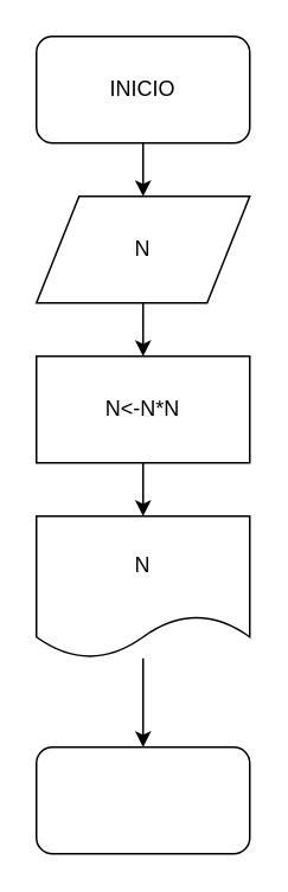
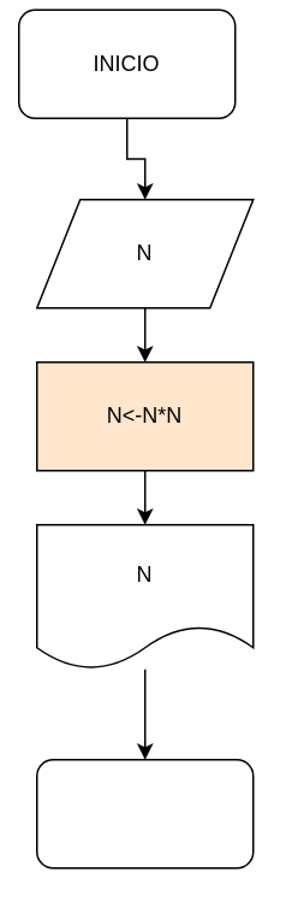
  <mxCell id="0" />
  <mxCell id="1" parent="0" />
  <mxCell id="2" value="" style="edgeStyle=orthogonalEdgeStyle;rounded=0;orthogonalLoop=1;jettySize=auto;html=1;" edge="1" parent="1" source="3" target="5"><mxGeometry relative="1" as="geometry" /></mxCell>
- <mxCell id="3" value="INICIO" style="rounded=1;whiteSpace=wrap;html=1;" vertex="1" parent="1"><mxGeometry x="20" y="20" width="120" height="60" as="geometry" /></mxCell>
+ <mxCell id="3" value="INICIO" style="rounded=1;whiteSpace=wrap;html=1;" vertex="1" parent="1"><mxGeometry x="10" y="5" width="120" height="60" as="geometry" /></mxCell>
  <mxCell id="4" value="" style="edgeStyle=orthogonalEdgeStyle;rounded=0;orthogonalLoop=1;jettySize=auto;html=1;" edge="1" parent="1" source="5" target="7"><mxGeometry relative="1" as="geometry" /></mxCell>
  <mxCell id="5" value="N" style="shape=parallelogram;perimeter=parallelogramPerimeter;whiteSpace=wrap;html=1;" vertex="1" parent="1"><mxGeometry x="20" y="110" width="120" height="60" as="geometry" /></mxCell>
  <mxCell id="6" value="" style="edgeStyle=orthogonalEdgeStyle;rounded=0;orthogonalLoop=1;jettySize=auto;html=1;" edge="1" parent="1" source="7" target="9"><mxGeometry relative="1" as="geometry" /></mxCell>
- <mxCell id="7" value="N&amp;lt;-N*N" style="rounded=0;whiteSpace=wrap;html=1;" vertex="1" parent="1"><mxGeometry x="20" y="200" width="120" height="60" as="geometry" /></mxCell>
+ <mxCell id="7" value="N&amp;lt;-N*N" style="rounded=0;whiteSpace=wrap;html=1;fillColor=#ffe6cc;" vertex="1" parent="1"><mxGeometry x="20" y="200" width="120" height="60" as="geometry" /></mxCell>
  <mxCell id="8" value="" style="edgeStyle=orthogonalEdgeStyle;rounded=0;orthogonalLoop=1;jettySize=auto;html=1;" edge="1" parent="1" source="9" target="10"><mxGeometry relative="1" as="geometry" /></mxCell>
  <mxCell id="9" value="N" style="shape=document;whiteSpace=wrap;html=1;boundedLbl=1;" vertex="1" parent="1"><mxGeometry x="20" y="290" width="120" height="80" as="geometry" /></mxCell>
  <mxCell id="10" value="" style="rounded=1;whiteSpace=wrap;html=1;" vertex="1" parent="1"><mxGeometry x="20" y="420" width="120" height="60" as="geometry" /></mxCell>
